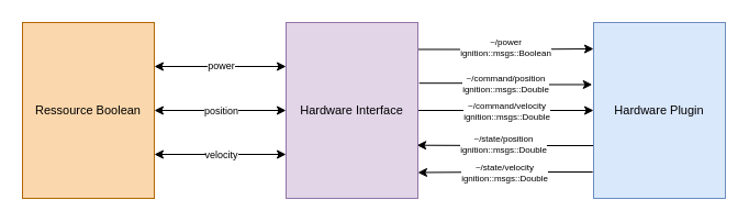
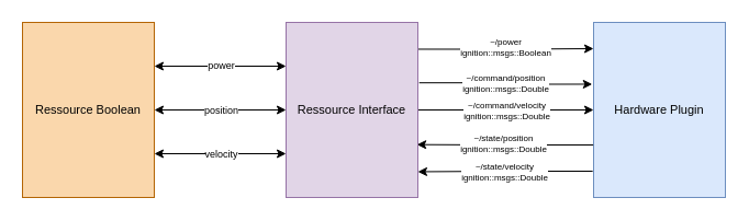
  <mxCell id="0" />
  <mxCell id="1" parent="0" />
  <mxCell id="2" value="Hardware Plugin" style="rounded=0;whiteSpace=wrap;html=1;fillColor=#dae8fc;strokeColor=#6c8ebf;fontSize=11;" parent="1" vertex="1"><mxGeometry x="540" y="20" width="120" height="160" as="geometry" /></mxCell>
  <mxCell id="3" style="edgeStyle=orthogonalEdgeStyle;rounded=0;orthogonalLoop=1;jettySize=auto;html=1;exitX=0.993;exitY=0.153;exitDx=0;exitDy=0;entryX=0;entryY=0.15;entryDx=0;entryDy=0;entryPerimeter=0;exitPerimeter=0;" parent="1" source="13" target="2" edge="1"><mxGeometry relative="1" as="geometry" /></mxCell>
  <mxCell id="4" value="~/power&lt;br style=&quot;font-size: 8px&quot;&gt;ignition::msgs::Boolean" style="edgeLabel;html=1;align=center;verticalAlign=middle;resizable=0;points=[];fontSize=8;" parent="3" vertex="1" connectable="0"><mxGeometry x="0.199" y="-1" relative="1" as="geometry"><mxPoint x="-16" y="-3" as="offset" /></mxGeometry></mxCell>
  <mxCell id="5" style="edgeStyle=orthogonalEdgeStyle;rounded=0;orthogonalLoop=1;jettySize=auto;html=1;exitX=1.01;exitY=0.345;exitDx=0;exitDy=0;exitPerimeter=0;entryX=-0.01;entryY=0.353;entryDx=0;entryDy=0;entryPerimeter=0;" parent="1" source="13" target="2" edge="1"><mxGeometry relative="1" as="geometry"><mxPoint x="539" y="73" as="targetPoint" /></mxGeometry></mxCell>
  <mxCell id="6" value="~/command/position&lt;br style=&quot;font-size: 8px&quot;&gt;ignition::msgs::Double" style="edgeLabel;html=1;align=center;verticalAlign=middle;resizable=0;points=[];fontSize=8;" parent="5" vertex="1" connectable="0"><mxGeometry x="-0.232" y="1" relative="1" as="geometry"><mxPoint x="17" y="1" as="offset" /></mxGeometry></mxCell>
  <mxCell id="7" style="edgeStyle=orthogonalEdgeStyle;rounded=0;orthogonalLoop=1;jettySize=auto;html=1;exitX=-0.007;exitY=0.85;exitDx=0;exitDy=0;entryX=1;entryY=0.853;entryDx=0;entryDy=0;entryPerimeter=0;exitPerimeter=0;" parent="1" source="2" target="13" edge="1"><mxGeometry relative="1" as="geometry" /></mxCell>
  <mxCell id="8" value="~/state/velocity&lt;br style=&quot;font-size: 8px&quot;&gt;ignition::msgs::Double" style="edgeLabel;html=1;align=center;verticalAlign=middle;resizable=0;points=[];fontSize=8;" parent="7" vertex="1" connectable="0"><mxGeometry x="0.077" relative="1" as="geometry"><mxPoint x="5" as="offset" /></mxGeometry></mxCell>
  <mxCell id="9" style="edgeStyle=orthogonalEdgeStyle;rounded=0;orthogonalLoop=1;jettySize=auto;html=1;fontSize=11;entryX=0;entryY=0.5;entryDx=0;entryDy=0;" parent="1" source="13" target="2" edge="1"><mxGeometry relative="1" as="geometry" /></mxCell>
  <mxCell id="10" value="~/command/velocity&lt;br&gt;ignition::msgs::Double" style="edgeLabel;html=1;align=center;verticalAlign=middle;resizable=0;points=[];fontSize=8;" parent="9" vertex="1" connectable="0"><mxGeometry x="0.23" relative="1" as="geometry"><mxPoint x="-18" as="offset" /></mxGeometry></mxCell>
  <mxCell id="11" style="edgeStyle=orthogonalEdgeStyle;rounded=0;orthogonalLoop=1;jettySize=auto;html=1;entryX=0.993;entryY=0.698;entryDx=0;entryDy=0;entryPerimeter=0;fontSize=11;exitX=-0.003;exitY=0.7;exitDx=0;exitDy=0;exitPerimeter=0;" parent="1" source="2" target="13" edge="1"><mxGeometry relative="1" as="geometry" /></mxCell>
  <mxCell id="12" value="~/state/position&lt;br style=&quot;font-size: 8px&quot;&gt;ignition::msgs::Double" style="edgeLabel;html=1;align=center;verticalAlign=middle;resizable=0;points=[];fontSize=8;direction=south;" parent="11" vertex="1" connectable="0"><mxGeometry x="0.188" y="-1" relative="1" as="geometry"><mxPoint x="14" as="offset" /></mxGeometry></mxCell>
- <mxCell id="13" value="Hardware Interface" style="rounded=0;whiteSpace=wrap;html=1;fillColor=#e1d5e7;strokeColor=#9673a6;fontSize=11;" parent="1" vertex="1"><mxGeometry x="260" y="20" width="120" height="160" as="geometry" /></mxCell>
+ <mxCell id="13" value="Ressource Interface" style="rounded=0;whiteSpace=wrap;html=1;fillColor=#e1d5e7;strokeColor=#9673a6;fontSize=11;" parent="1" vertex="1"><mxGeometry x="260" y="20" width="120" height="160" as="geometry" /></mxCell>
  <mxCell id="14" style="edgeStyle=orthogonalEdgeStyle;rounded=0;orthogonalLoop=1;jettySize=auto;html=1;entryX=0;entryY=0.25;entryDx=0;entryDy=0;exitX=1;exitY=0.25;exitDx=0;exitDy=0;startArrow=classic;startFill=1;" parent="1" source="20" target="13" edge="1"><mxGeometry relative="1" as="geometry"><mxPoint x="139" y="44" as="sourcePoint" /><Array as="points"><mxPoint x="200" y="60" /><mxPoint x="200" y="60" /></Array></mxGeometry></mxCell>
  <mxCell id="15" value="power" style="edgeLabel;html=1;align=center;verticalAlign=middle;resizable=0;points=[];fontSize=9;" parent="14" vertex="1" connectable="0"><mxGeometry x="-0.303" y="1" relative="1" as="geometry"><mxPoint x="18" as="offset" /></mxGeometry></mxCell>
  <mxCell id="16" style="edgeStyle=orthogonalEdgeStyle;rounded=0;orthogonalLoop=1;jettySize=auto;html=1;startArrow=classic;startFill=1;" parent="1" source="20" target="13" edge="1"><mxGeometry relative="1" as="geometry"><Array as="points"><mxPoint x="210" y="100" /><mxPoint x="210" y="100" /></Array></mxGeometry></mxCell>
  <mxCell id="17" value="position" style="edgeLabel;html=1;align=center;verticalAlign=middle;resizable=0;points=[];fontSize=9;" parent="16" vertex="1" connectable="0"><mxGeometry x="-0.324" y="-1" relative="1" as="geometry"><mxPoint x="19" y="-1" as="offset" /></mxGeometry></mxCell>
  <mxCell id="18" style="edgeStyle=orthogonalEdgeStyle;rounded=0;orthogonalLoop=1;jettySize=auto;html=1;exitX=1;exitY=0.75;exitDx=0;exitDy=0;entryX=0;entryY=0.75;entryDx=0;entryDy=0;startArrow=classic;startFill=1;" parent="1" source="20" target="13" edge="1"><mxGeometry relative="1" as="geometry" /></mxCell>
  <mxCell id="19" value="velocity" style="edgeLabel;html=1;align=center;verticalAlign=middle;resizable=0;points=[];fontSize=9;" parent="18" vertex="1" connectable="0"><mxGeometry x="0.235" y="-2" relative="1" as="geometry"><mxPoint x="-14" y="-2" as="offset" /></mxGeometry></mxCell>
  <mxCell id="20" value="Ressource Boolean" style="rounded=0;whiteSpace=wrap;html=1;fillColor=#fad7ac;strokeColor=#b46504;fontSize=11;" parent="1" vertex="1"><mxGeometry x="20" y="20" width="120" height="160" as="geometry" /></mxCell>
